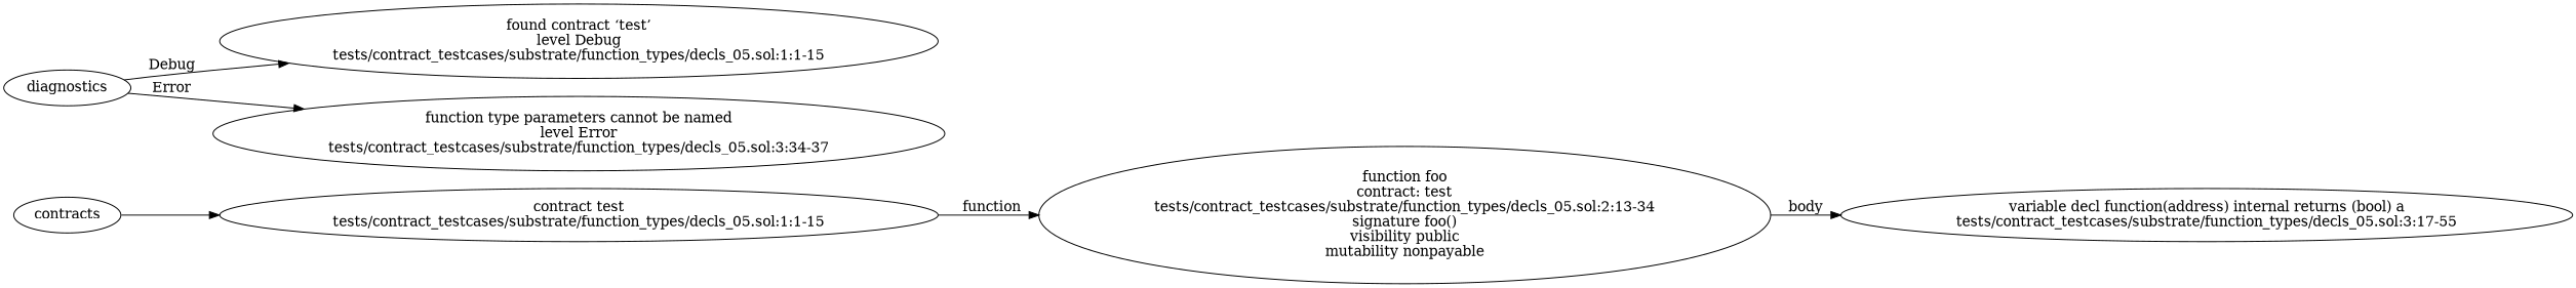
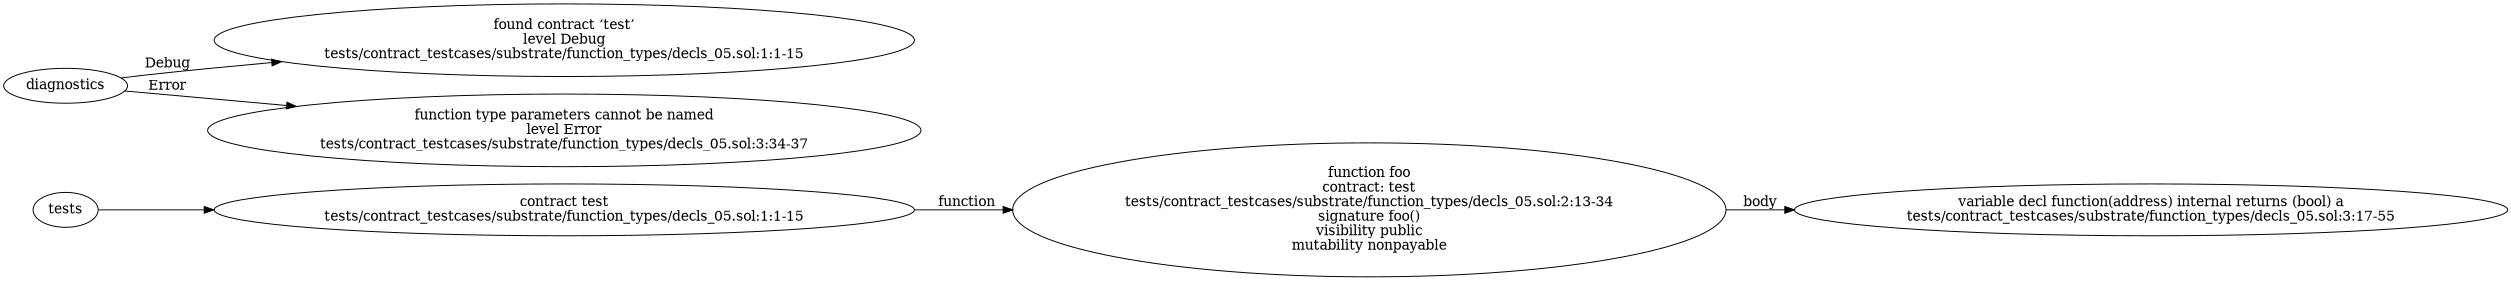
  strict digraph {
    rankdir=LR
    n1 [label="contract test\ntests/contract_testcases/substrate/function_types/decls_05.sol:1:1-15"]
    n2 [label="function foo\ncontract: test\ntests/contract_testcases/substrate/function_types/decls_05.sol:2:13-34\nsignature foo()\nvisibility public\nmutability nonpayable"]
    n3 [label="variable decl function(address) internal returns (bool) a\ntests/contract_testcases/substrate/function_types/decls_05.sol:3:17-55"]
    n4 [label="found contract ‘test’\nlevel Debug\ntests/contract_testcases/substrate/function_types/decls_05.sol:1:1-15"]
    n5 [label="function type parameters cannot be named\nlevel Error\ntests/contract_testcases/substrate/function_types/decls_05.sol:3:34-37"]
-   contracts
+   contracts [label=tests]
    diagnostics
    n1 -> n2 [label=function]
    n2 -> n3 [label=body]
    contracts -> n1
    diagnostics -> n4 [label=Debug]
    diagnostics -> n5 [label=Error]
  }
